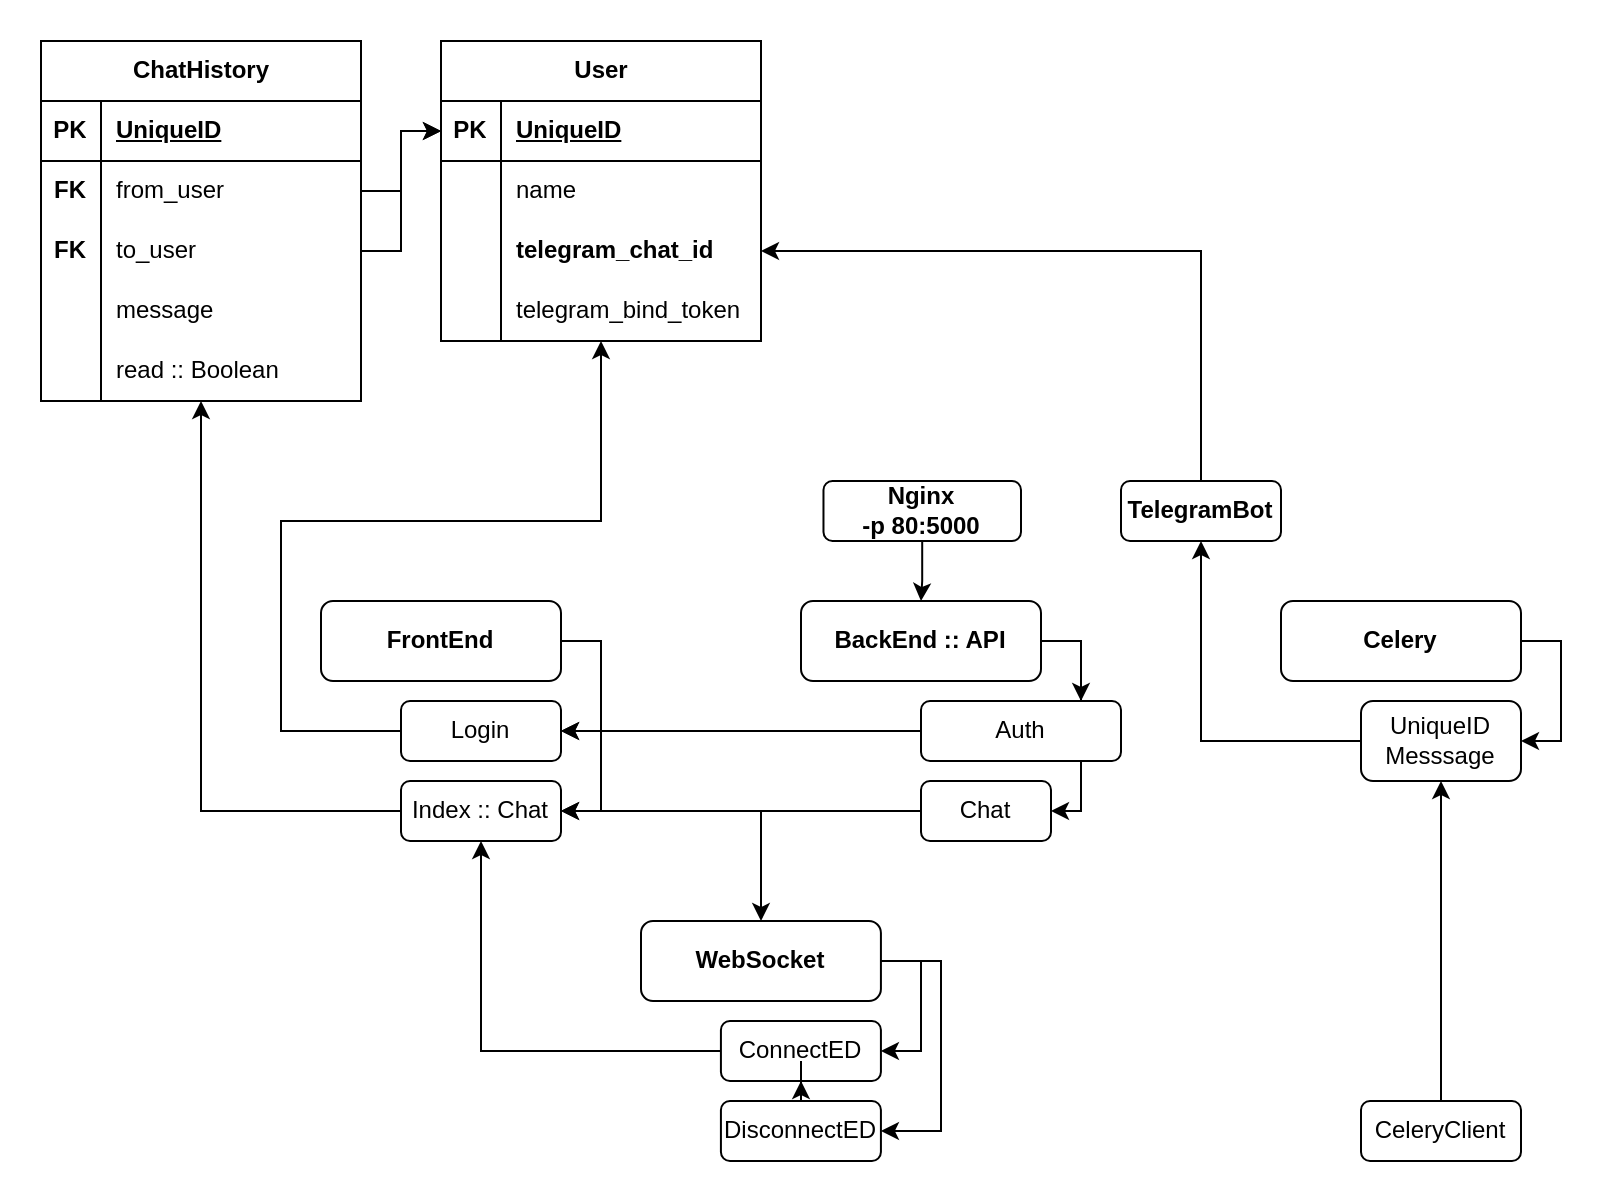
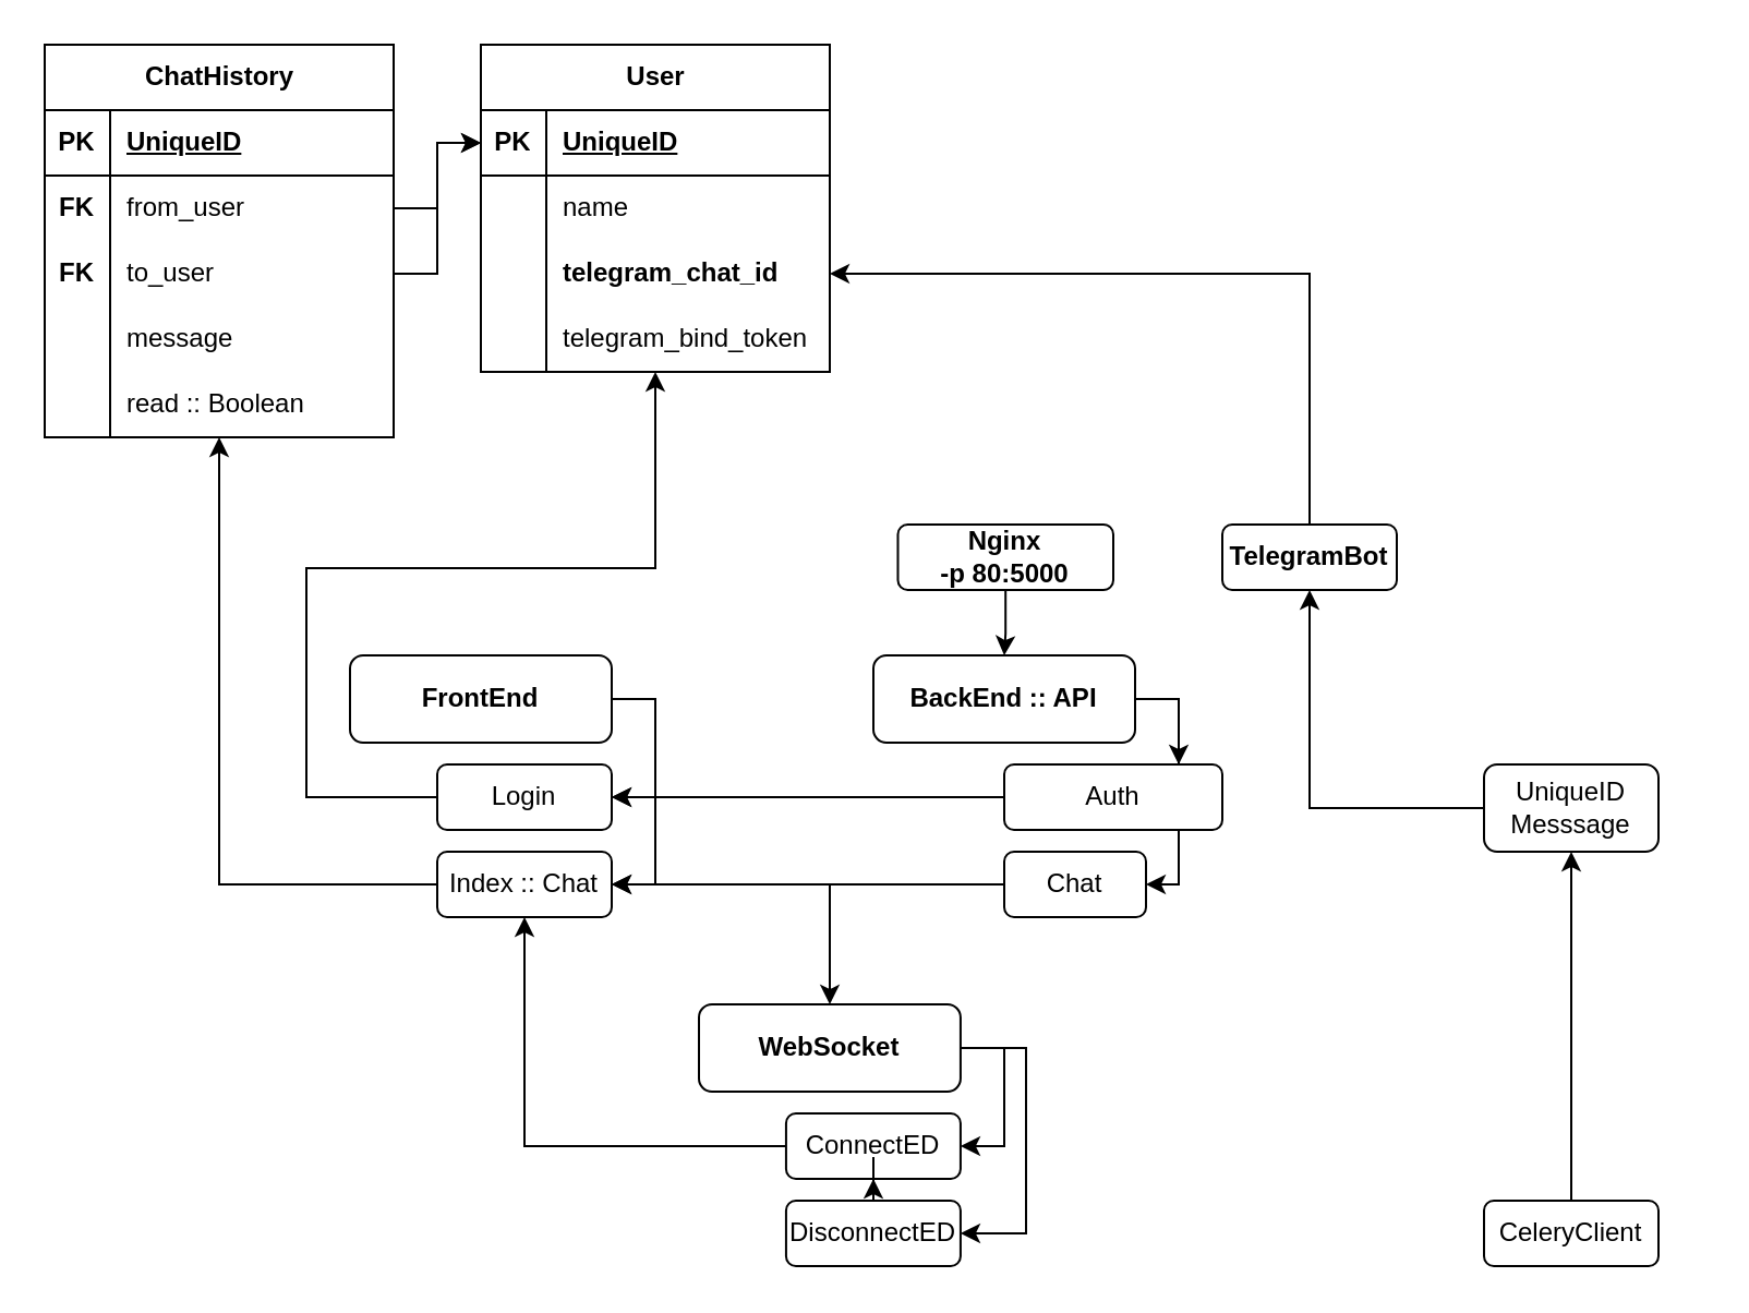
  <mxCell id="0" />
  <mxCell id="1" parent="0" />
  <mxCell id="2" style="edgeStyle=orthogonalEdgeStyle;rounded=0;orthogonalLoop=1;jettySize=auto;html=1;" edge="1" parent="1" source="4" target="11"><mxGeometry relative="1" as="geometry"><Array as="points"><mxPoint x="300" y="320" /><mxPoint x="300" y="365" /></Array></mxGeometry></mxCell>
  <mxCell id="3" style="edgeStyle=orthogonalEdgeStyle;rounded=0;orthogonalLoop=1;jettySize=auto;html=1;" edge="1" parent="1" source="4" target="13"><mxGeometry relative="1" as="geometry"><Array as="points"><mxPoint x="300" y="320" /><mxPoint x="300" y="405" /></Array></mxGeometry></mxCell>
  <mxCell id="4" value="&lt;b&gt;FrontEnd&lt;/b&gt;" style="rounded=1;whiteSpace=wrap;html=1;" vertex="1" parent="1"><mxGeometry x="160" y="300" width="120" height="40" as="geometry" /></mxCell>
  <mxCell id="5" style="edgeStyle=orthogonalEdgeStyle;rounded=0;orthogonalLoop=1;jettySize=auto;html=1;" edge="1" parent="1" source="7" target="15"><mxGeometry relative="1" as="geometry"><Array as="points"><mxPoint x="540" y="320" /><mxPoint x="540" y="365" /></Array></mxGeometry></mxCell>
  <mxCell id="6" style="edgeStyle=orthogonalEdgeStyle;rounded=0;orthogonalLoop=1;jettySize=auto;html=1;" edge="1" parent="1" source="7" target="18"><mxGeometry relative="1" as="geometry"><Array as="points"><mxPoint x="540" y="320" /><mxPoint x="540" y="405" /></Array></mxGeometry></mxCell>
  <mxCell id="7" value="&lt;b&gt;BackEnd :: API&lt;/b&gt;" style="rounded=1;whiteSpace=wrap;html=1;" vertex="1" parent="1"><mxGeometry x="400" y="300" width="120" height="40" as="geometry" /></mxCell>
- <mxCell id="8" style="edgeStyle=orthogonalEdgeStyle;rounded=0;orthogonalLoop=1;jettySize=auto;html=1;" edge="1" parent="1" source="9" target="22"><mxGeometry relative="1" as="geometry"><Array as="points"><mxPoint x="780" y="320" /><mxPoint x="780" y="370" /></Array></mxGeometry></mxCell>
- <mxCell id="9" value="&lt;b&gt;Celery&lt;/b&gt;" style="rounded=1;whiteSpace=wrap;html=1;" vertex="1" parent="1"><mxGeometry x="640" y="300" width="120" height="40" as="geometry" /></mxCell>
  <mxCell id="10" style="edgeStyle=orthogonalEdgeStyle;rounded=0;orthogonalLoop=1;jettySize=auto;html=1;" edge="1" parent="1" source="11" target="23"><mxGeometry relative="1" as="geometry"><Array as="points"><mxPoint x="140" y="365" /><mxPoint x="140" y="260" /><mxPoint x="300" y="260" /></Array></mxGeometry></mxCell>
  <mxCell id="11" value="Login" style="whiteSpace=wrap;html=1;rounded=1;" vertex="1" parent="1"><mxGeometry x="200" y="350" width="80" height="30" as="geometry" /></mxCell>
  <mxCell id="12" style="edgeStyle=orthogonalEdgeStyle;rounded=0;orthogonalLoop=1;jettySize=auto;html=1;" edge="1" parent="1" source="13" target="36"><mxGeometry relative="1" as="geometry" /></mxCell>
  <mxCell id="13" value="Index :: Chat" style="whiteSpace=wrap;html=1;rounded=1;" vertex="1" parent="1"><mxGeometry x="200" y="390" width="80" height="30" as="geometry" /></mxCell>
  <mxCell id="14" style="edgeStyle=orthogonalEdgeStyle;rounded=0;orthogonalLoop=1;jettySize=auto;html=1;" edge="1" parent="1" source="15" target="11"><mxGeometry relative="1" as="geometry" /></mxCell>
  <mxCell id="15" value="Auth" style="whiteSpace=wrap;html=1;rounded=1;" vertex="1" parent="1"><mxGeometry x="460" y="350" width="100" height="30" as="geometry" /></mxCell>
  <mxCell id="16" style="edgeStyle=orthogonalEdgeStyle;rounded=0;orthogonalLoop=1;jettySize=auto;html=1;" edge="1" parent="1" source="18" target="58"><mxGeometry relative="1" as="geometry" /></mxCell>
  <mxCell id="17" style="edgeStyle=orthogonalEdgeStyle;rounded=0;orthogonalLoop=1;jettySize=auto;html=1;" edge="1" parent="1" source="18" target="13"><mxGeometry relative="1" as="geometry" /></mxCell>
  <mxCell id="18" value="Chat" style="rounded=1;whiteSpace=wrap;html=1;" vertex="1" parent="1"><mxGeometry x="460" y="390" width="65" height="30" as="geometry" /></mxCell>
  <mxCell id="19" style="edgeStyle=orthogonalEdgeStyle;rounded=0;orthogonalLoop=1;jettySize=auto;html=1;" edge="1" parent="1" source="20" target="22"><mxGeometry relative="1" as="geometry" /></mxCell>
  <mxCell id="20" value="CeleryClient" style="whiteSpace=wrap;html=1;rounded=1;" vertex="1" parent="1"><mxGeometry x="680" y="550" width="80" height="30" as="geometry" /></mxCell>
  <mxCell id="21" style="edgeStyle=orthogonalEdgeStyle;rounded=0;orthogonalLoop=1;jettySize=auto;html=1;" edge="1" parent="1" source="22" target="53"><mxGeometry relative="1" as="geometry" /></mxCell>
  <mxCell id="22" value="UniqueID&lt;div&gt;Messsage&lt;/div&gt;" style="whiteSpace=wrap;html=1;rounded=1;" vertex="1" parent="1"><mxGeometry x="680" y="350" width="80" height="40" as="geometry" /></mxCell>
  <mxCell id="23" value="User" style="shape=table;startSize=30;container=1;collapsible=1;childLayout=tableLayout;fixedRows=1;rowLines=0;fontStyle=1;align=center;resizeLast=1;html=1;" vertex="1" parent="1"><mxGeometry x="220" y="20" width="160.0" height="150" as="geometry" /></mxCell>
  <mxCell id="24" value="" style="shape=tableRow;horizontal=0;startSize=0;swimlaneHead=0;swimlaneBody=0;fillColor=none;collapsible=0;dropTarget=0;points=[[0,0.5],[1,0.5]];portConstraint=eastwest;top=0;left=0;right=0;bottom=1;" vertex="1" parent="23"><mxGeometry y="30" width="160.0" height="30" as="geometry" /></mxCell>
  <mxCell id="25" value="PK" style="shape=partialRectangle;connectable=0;fillColor=none;top=0;left=0;bottom=0;right=0;fontStyle=1;overflow=hidden;whiteSpace=wrap;html=1;" vertex="1" parent="24"><mxGeometry width="30" height="30" as="geometry"><mxRectangle width="30" height="30" as="alternateBounds" /></mxGeometry></mxCell>
  <mxCell id="26" value="UniqueID" style="shape=partialRectangle;connectable=0;fillColor=none;top=0;left=0;bottom=0;right=0;align=left;spacingLeft=6;fontStyle=5;overflow=hidden;whiteSpace=wrap;html=1;" vertex="1" parent="24"><mxGeometry x="30" width="130.0" height="30" as="geometry"><mxRectangle width="130.0" height="30" as="alternateBounds" /></mxGeometry></mxCell>
  <mxCell id="27" value="" style="shape=tableRow;horizontal=0;startSize=0;swimlaneHead=0;swimlaneBody=0;fillColor=none;collapsible=0;dropTarget=0;points=[[0,0.5],[1,0.5]];portConstraint=eastwest;top=0;left=0;right=0;bottom=0;" vertex="1" parent="23"><mxGeometry y="60" width="160.0" height="30" as="geometry" /></mxCell>
  <mxCell id="28" value="" style="shape=partialRectangle;connectable=0;fillColor=none;top=0;left=0;bottom=0;right=0;editable=1;overflow=hidden;whiteSpace=wrap;html=1;" vertex="1" parent="27"><mxGeometry width="30" height="30" as="geometry"><mxRectangle width="30" height="30" as="alternateBounds" /></mxGeometry></mxCell>
  <mxCell id="29" value="name" style="shape=partialRectangle;connectable=0;fillColor=none;top=0;left=0;bottom=0;right=0;align=left;spacingLeft=6;overflow=hidden;whiteSpace=wrap;html=1;" vertex="1" parent="27"><mxGeometry x="30" width="130.0" height="30" as="geometry"><mxRectangle width="130.0" height="30" as="alternateBounds" /></mxGeometry></mxCell>
  <mxCell id="30" value="" style="shape=tableRow;horizontal=0;startSize=0;swimlaneHead=0;swimlaneBody=0;fillColor=none;collapsible=0;dropTarget=0;points=[[0,0.5],[1,0.5]];portConstraint=eastwest;top=0;left=0;right=0;bottom=0;" vertex="1" parent="23"><mxGeometry y="90" width="160.0" height="30" as="geometry" /></mxCell>
  <mxCell id="31" value="" style="shape=partialRectangle;connectable=0;fillColor=none;top=0;left=0;bottom=0;right=0;editable=1;overflow=hidden;whiteSpace=wrap;html=1;" vertex="1" parent="30"><mxGeometry width="30" height="30" as="geometry"><mxRectangle width="30" height="30" as="alternateBounds" /></mxGeometry></mxCell>
  <mxCell id="32" value="&lt;b&gt;telegram_chat_id&lt;/b&gt;" style="shape=partialRectangle;connectable=0;fillColor=none;top=0;left=0;bottom=0;right=0;align=left;spacingLeft=6;overflow=hidden;whiteSpace=wrap;html=1;" vertex="1" parent="30"><mxGeometry x="30" width="130.0" height="30" as="geometry"><mxRectangle width="130.0" height="30" as="alternateBounds" /></mxGeometry></mxCell>
  <mxCell id="33" value="" style="shape=tableRow;horizontal=0;startSize=0;swimlaneHead=0;swimlaneBody=0;fillColor=none;collapsible=0;dropTarget=0;points=[[0,0.5],[1,0.5]];portConstraint=eastwest;top=0;left=0;right=0;bottom=0;" vertex="1" parent="23"><mxGeometry y="120" width="160.0" height="30" as="geometry" /></mxCell>
  <mxCell id="34" value="" style="shape=partialRectangle;connectable=0;fillColor=none;top=0;left=0;bottom=0;right=0;editable=1;overflow=hidden;whiteSpace=wrap;html=1;" vertex="1" parent="33"><mxGeometry width="30" height="30" as="geometry"><mxRectangle width="30" height="30" as="alternateBounds" /></mxGeometry></mxCell>
  <mxCell id="35" value="telegram_bind_token" style="shape=partialRectangle;connectable=0;fillColor=none;top=0;left=0;bottom=0;right=0;align=left;spacingLeft=6;overflow=hidden;whiteSpace=wrap;html=1;" vertex="1" parent="33"><mxGeometry x="30" width="130.0" height="30" as="geometry"><mxRectangle width="130.0" height="30" as="alternateBounds" /></mxGeometry></mxCell>
  <mxCell id="36" value="ChatHistory" style="shape=table;startSize=30;container=1;collapsible=1;childLayout=tableLayout;fixedRows=1;rowLines=0;fontStyle=1;align=center;resizeLast=1;html=1;" vertex="1" parent="1"><mxGeometry x="20" y="20" width="160" height="180" as="geometry" /></mxCell>
  <mxCell id="37" value="" style="shape=tableRow;horizontal=0;startSize=0;swimlaneHead=0;swimlaneBody=0;fillColor=none;collapsible=0;dropTarget=0;points=[[0,0.5],[1,0.5]];portConstraint=eastwest;top=0;left=0;right=0;bottom=1;" vertex="1" parent="36"><mxGeometry y="30" width="160" height="30" as="geometry" /></mxCell>
  <mxCell id="38" value="PK" style="shape=partialRectangle;connectable=0;fillColor=none;top=0;left=0;bottom=0;right=0;fontStyle=1;overflow=hidden;whiteSpace=wrap;html=1;" vertex="1" parent="37"><mxGeometry width="30" height="30" as="geometry"><mxRectangle width="30" height="30" as="alternateBounds" /></mxGeometry></mxCell>
  <mxCell id="39" value="UniqueID" style="shape=partialRectangle;connectable=0;fillColor=none;top=0;left=0;bottom=0;right=0;align=left;spacingLeft=6;fontStyle=5;overflow=hidden;whiteSpace=wrap;html=1;" vertex="1" parent="37"><mxGeometry x="30" width="130" height="30" as="geometry"><mxRectangle width="130" height="30" as="alternateBounds" /></mxGeometry></mxCell>
  <mxCell id="40" value="" style="shape=tableRow;horizontal=0;startSize=0;swimlaneHead=0;swimlaneBody=0;fillColor=none;collapsible=0;dropTarget=0;points=[[0,0.5],[1,0.5]];portConstraint=eastwest;top=0;left=0;right=0;bottom=0;" vertex="1" parent="36"><mxGeometry y="60" width="160" height="30" as="geometry" /></mxCell>
  <mxCell id="41" value="&lt;b&gt;FK&lt;/b&gt;" style="shape=partialRectangle;connectable=0;fillColor=none;top=0;left=0;bottom=0;right=0;editable=1;overflow=hidden;whiteSpace=wrap;html=1;" vertex="1" parent="40"><mxGeometry width="30" height="30" as="geometry"><mxRectangle width="30" height="30" as="alternateBounds" /></mxGeometry></mxCell>
  <mxCell id="42" value="from_user" style="shape=partialRectangle;connectable=0;fillColor=none;top=0;left=0;bottom=0;right=0;align=left;spacingLeft=6;overflow=hidden;whiteSpace=wrap;html=1;" vertex="1" parent="40"><mxGeometry x="30" width="130" height="30" as="geometry"><mxRectangle width="130" height="30" as="alternateBounds" /></mxGeometry></mxCell>
  <mxCell id="43" value="" style="shape=tableRow;horizontal=0;startSize=0;swimlaneHead=0;swimlaneBody=0;fillColor=none;collapsible=0;dropTarget=0;points=[[0,0.5],[1,0.5]];portConstraint=eastwest;top=0;left=0;right=0;bottom=0;" vertex="1" parent="36"><mxGeometry y="90" width="160" height="30" as="geometry" /></mxCell>
  <mxCell id="44" value="&lt;b&gt;FK&lt;/b&gt;" style="shape=partialRectangle;connectable=0;fillColor=none;top=0;left=0;bottom=0;right=0;editable=1;overflow=hidden;whiteSpace=wrap;html=1;" vertex="1" parent="43"><mxGeometry width="30" height="30" as="geometry"><mxRectangle width="30" height="30" as="alternateBounds" /></mxGeometry></mxCell>
  <mxCell id="45" value="to_user" style="shape=partialRectangle;connectable=0;fillColor=none;top=0;left=0;bottom=0;right=0;align=left;spacingLeft=6;overflow=hidden;whiteSpace=wrap;html=1;" vertex="1" parent="43"><mxGeometry x="30" width="130" height="30" as="geometry"><mxRectangle width="130" height="30" as="alternateBounds" /></mxGeometry></mxCell>
  <mxCell id="46" value="" style="shape=tableRow;horizontal=0;startSize=0;swimlaneHead=0;swimlaneBody=0;fillColor=none;collapsible=0;dropTarget=0;points=[[0,0.5],[1,0.5]];portConstraint=eastwest;top=0;left=0;right=0;bottom=0;" vertex="1" parent="36"><mxGeometry y="120" width="160" height="30" as="geometry" /></mxCell>
  <mxCell id="47" value="" style="shape=partialRectangle;connectable=0;fillColor=none;top=0;left=0;bottom=0;right=0;editable=1;overflow=hidden;whiteSpace=wrap;html=1;" vertex="1" parent="46"><mxGeometry width="30" height="30" as="geometry"><mxRectangle width="30" height="30" as="alternateBounds" /></mxGeometry></mxCell>
  <mxCell id="48" value="message" style="shape=partialRectangle;connectable=0;fillColor=none;top=0;left=0;bottom=0;right=0;align=left;spacingLeft=6;overflow=hidden;whiteSpace=wrap;html=1;" vertex="1" parent="46"><mxGeometry x="30" width="130" height="30" as="geometry"><mxRectangle width="130" height="30" as="alternateBounds" /></mxGeometry></mxCell>
  <mxCell id="49" style="shape=tableRow;horizontal=0;startSize=0;swimlaneHead=0;swimlaneBody=0;fillColor=none;collapsible=0;dropTarget=0;points=[[0,0.5],[1,0.5]];portConstraint=eastwest;top=0;left=0;right=0;bottom=0;" vertex="1" parent="36"><mxGeometry y="150" width="160" height="30" as="geometry" /></mxCell>
  <mxCell id="50" style="shape=partialRectangle;connectable=0;fillColor=none;top=0;left=0;bottom=0;right=0;editable=1;overflow=hidden;whiteSpace=wrap;html=1;" vertex="1" parent="49"><mxGeometry width="30" height="30" as="geometry"><mxRectangle width="30" height="30" as="alternateBounds" /></mxGeometry></mxCell>
  <mxCell id="51" value="read :: Boolean" style="shape=partialRectangle;connectable=0;fillColor=none;top=0;left=0;bottom=0;right=0;align=left;spacingLeft=6;overflow=hidden;whiteSpace=wrap;html=1;" vertex="1" parent="49"><mxGeometry x="30" width="130" height="30" as="geometry"><mxRectangle width="130" height="30" as="alternateBounds" /></mxGeometry></mxCell>
  <mxCell id="52" style="edgeStyle=orthogonalEdgeStyle;rounded=0;orthogonalLoop=1;jettySize=auto;html=1;" edge="1" parent="1" source="53" target="30"><mxGeometry relative="1" as="geometry" /></mxCell>
  <mxCell id="53" value="&lt;b&gt;TelegramBot&lt;/b&gt;" style="rounded=1;whiteSpace=wrap;html=1;" vertex="1" parent="1"><mxGeometry x="560" y="240" width="80" height="30" as="geometry" /></mxCell>
  <mxCell id="54" style="edgeStyle=orthogonalEdgeStyle;rounded=0;orthogonalLoop=1;jettySize=auto;html=1;" edge="1" parent="1" source="55" target="7"><mxGeometry relative="1" as="geometry" /></mxCell>
  <mxCell id="55" value="&lt;b&gt;Nginx&lt;/b&gt;&lt;div&gt;&lt;b&gt;-p 80:5000&lt;/b&gt;&lt;/div&gt;" style="rounded=1;whiteSpace=wrap;html=1;" vertex="1" parent="1"><mxGeometry x="411.24" y="240" width="98.76" height="30" as="geometry" /></mxCell>
  <mxCell id="56" style="edgeStyle=orthogonalEdgeStyle;rounded=0;orthogonalLoop=1;jettySize=auto;html=1;" edge="1" parent="1" source="58" target="60"><mxGeometry relative="1" as="geometry"><Array as="points"><mxPoint x="459.96" y="480" /><mxPoint x="459.96" y="525" /></Array></mxGeometry></mxCell>
  <mxCell id="57" style="edgeStyle=orthogonalEdgeStyle;rounded=0;orthogonalLoop=1;jettySize=auto;html=1;" edge="1" parent="1" source="58" target="62"><mxGeometry relative="1" as="geometry"><Array as="points"><mxPoint x="469.96" y="480" /><mxPoint x="469.96" y="565" /></Array></mxGeometry></mxCell>
  <mxCell id="58" value="&lt;b&gt;WebSocket&lt;/b&gt;" style="whiteSpace=wrap;html=1;rounded=1;" vertex="1" parent="1"><mxGeometry x="320" y="460" width="119.96" height="40" as="geometry" /></mxCell>
  <mxCell id="59" style="edgeStyle=orthogonalEdgeStyle;rounded=0;orthogonalLoop=1;jettySize=auto;html=1;" edge="1" parent="1" source="60" target="13"><mxGeometry relative="1" as="geometry" /></mxCell>
  <mxCell id="60" value="ConnectED" style="whiteSpace=wrap;html=1;rounded=1;" vertex="1" parent="1"><mxGeometry x="359.96" y="510" width="80" height="30" as="geometry" /></mxCell>
  <mxCell id="61" style="edgeStyle=orthogonalEdgeStyle;rounded=0;orthogonalLoop=1;jettySize=auto;html=1;" edge="1" parent="1" source="62" target="60"><mxGeometry relative="1" as="geometry" /></mxCell>
  <mxCell id="62" value="DisconnectED" style="whiteSpace=wrap;html=1;rounded=1;" vertex="1" parent="1"><mxGeometry x="359.96" y="550" width="80" height="30" as="geometry" /></mxCell>
  <mxCell id="63" style="edgeStyle=orthogonalEdgeStyle;rounded=0;orthogonalLoop=1;jettySize=auto;html=1;" edge="1" parent="1" source="40" target="24"><mxGeometry relative="1" as="geometry" /></mxCell>
  <mxCell id="64" style="edgeStyle=orthogonalEdgeStyle;rounded=0;orthogonalLoop=1;jettySize=auto;html=1;" edge="1" parent="1" source="43" target="24"><mxGeometry relative="1" as="geometry" /></mxCell>
